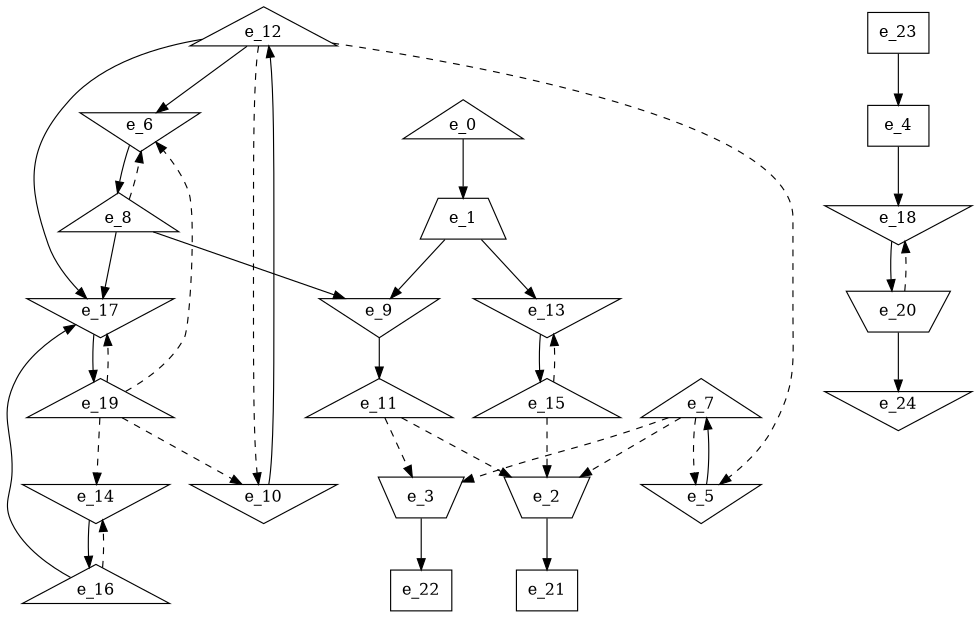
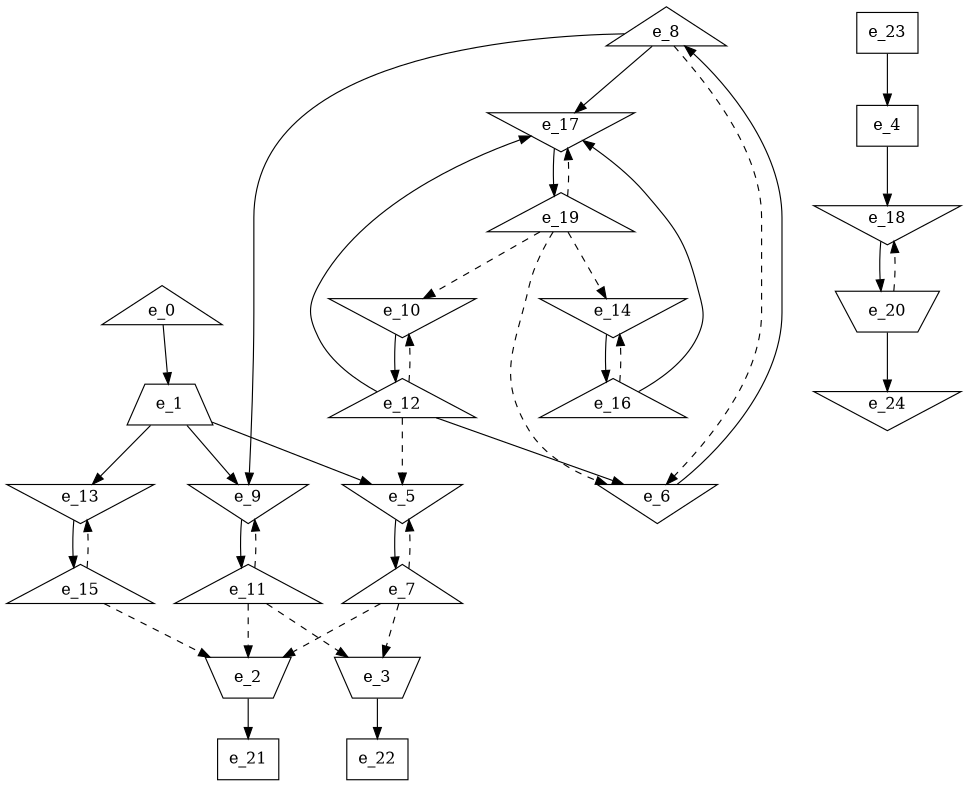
  digraph {
    node [shape=invtriangle]
    e_1 [shape=trapezium]
    e_5
    e_9
    e_13
    e_0 [shape=triangle]
    e_7 [shape=triangle]
    e_11 [shape=triangle]
    e_15 [shape=triangle]
    e_2 [shape=invtrapezium]
    e_21 [shape=dot]
    e_3 [shape=invtrapezium]
    e_22 [shape=dot]
    e_4 [shape=dot]
    e_18
    e_20 [shape=invtrapezium]
    e_8 [shape=triangle]
    e_6
    e_17
    e_19 [shape=triangle]
    e_12 [shape=triangle]
    e_10
    e_16 [shape=triangle]
    e_14
    e_24
    e_23 [shape=dot]
+   e_1 -> e_5
    e_1 -> e_9
    e_1 -> e_13
    e_5 -> e_7
    e_9 -> e_11
    e_13 -> e_15
    e_0 -> e_1
    e_7 -> e_5 [style=dashed]
    e_7 -> e_2 [style=dashed]
    e_7 -> e_3 [style=dashed]
+   e_11 -> e_9 [style=dashed]
    e_11 -> e_2 [style=dashed]
    e_11 -> e_3 [style=dashed]
    e_15 -> e_13 [style=dashed]
    e_15 -> e_2 [style=dashed]
    e_2 -> e_21
    e_3 -> e_22
    e_4 -> e_18
    e_18 -> e_20
    e_20 -> e_18 [style=dashed]
    e_20 -> e_24
    e_8 -> e_9
    e_8 -> e_6 [style=dashed]
    e_8 -> e_17
    e_6 -> e_8
    e_17 -> e_19
    e_19 -> e_6 [style=dashed]
    e_19 -> e_17 [style=dashed]
    e_19 -> e_10 [style=dashed]
    e_19 -> e_14 [style=dashed]
    e_12 -> e_5 [style=dashed]
    e_12 -> e_6 [style=solid]
    e_12 -> e_17
    e_12 -> e_10 [style=dashed]
    e_10 -> e_12
    e_16 -> e_17
    e_16 -> e_14 [style=dashed]
    e_14 -> e_16
    e_23 -> e_4
  }
